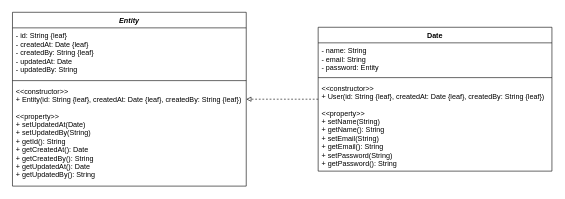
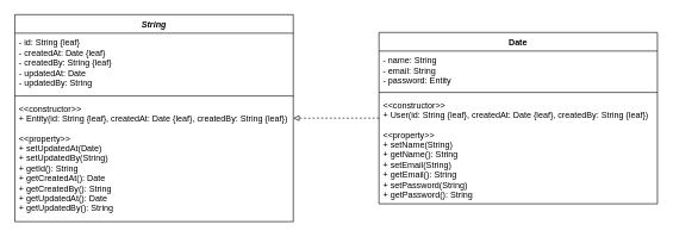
  <mxCell id="0" />
  <mxCell id="1" parent="0" />
- <mxCell id="2" value="Entity" style="swimlane;fontStyle=3;align=center;verticalAlign=top;childLayout=stackLayout;horizontal=1;startSize=26;horizontalStack=0;resizeParent=1;resizeParentMax=0;resizeLast=0;collapsible=1;marginBottom=0;" vertex="1" parent="1"><mxGeometry x="20" y="20" width="390" height="290" as="geometry" /></mxCell>
+ <mxCell id="2" value="String" style="swimlane;fontStyle=3;align=center;verticalAlign=top;childLayout=stackLayout;horizontal=1;startSize=26;horizontalStack=0;resizeParent=1;resizeParentMax=0;resizeLast=0;collapsible=1;marginBottom=0;" vertex="1" parent="1"><mxGeometry x="20" y="20" width="390" height="290" as="geometry" /></mxCell>
  <mxCell id="3" value="- id: String {leaf}&#10;- createdAt: Date {leaf}&#10;- createdBy: String {leaf}&#10;- updatedAt: Date&#10;- updatedBy: String&#10;" style="text;strokeColor=none;fillColor=none;align=left;verticalAlign=top;spacingLeft=4;spacingRight=4;overflow=hidden;rotatable=0;points=[[0,0.5],[1,0.5]];portConstraint=eastwest;" vertex="1" parent="2"><mxGeometry y="26" width="390" height="84" as="geometry" /></mxCell>
  <mxCell id="4" value="" style="line;strokeWidth=1;fillColor=none;align=left;verticalAlign=middle;spacingTop=-1;spacingLeft=3;spacingRight=3;rotatable=0;labelPosition=right;points=[];portConstraint=eastwest;" vertex="1" parent="2"><mxGeometry y="110" width="390" height="8" as="geometry" /></mxCell>
  <mxCell id="5" value="&lt;&lt;constructor&gt;&gt;&#10;+ Entity(id: String {leaf}, createdAt: Date {leaf}, createdBy: String {leaf})&#10;&#10;&lt;&lt;property&gt;&gt;&#10;+ setUpdatedAt(Date)&#10;+ setUpdatedBy(String)&#10;+ getId(): String&#10;+ getCreatedAt(): Date&#10;+ getCreatedBy(): String&#10;+ getUpdatedAt(): Date&#10;+ getUpdatedBy(): String" style="text;strokeColor=none;fillColor=none;align=left;verticalAlign=top;spacingLeft=4;spacingRight=4;overflow=hidden;rotatable=0;points=[[0,0.5],[1,0.5]];portConstraint=eastwest;" vertex="1" parent="2"><mxGeometry y="118" width="390" height="172" as="geometry" /></mxCell>
  <mxCell id="6" value="Date" style="swimlane;fontStyle=1;align=center;verticalAlign=top;childLayout=stackLayout;horizontal=1;startSize=26;horizontalStack=0;resizeParent=1;resizeParentMax=0;resizeLast=0;collapsible=1;marginBottom=0;" vertex="1" parent="1"><mxGeometry x="530" y="45" width="390" height="240" as="geometry" /></mxCell>
  <mxCell id="7" value="- name: String&#10;- email: String&#10;- password: Entity" style="text;strokeColor=none;fillColor=none;align=left;verticalAlign=top;spacingLeft=4;spacingRight=4;overflow=hidden;rotatable=0;points=[[0,0.5],[1,0.5]];portConstraint=eastwest;" vertex="1" parent="6"><mxGeometry y="26" width="390" height="54" as="geometry" /></mxCell>
  <mxCell id="8" value="" style="line;strokeWidth=1;fillColor=none;align=left;verticalAlign=middle;spacingTop=-1;spacingLeft=3;spacingRight=3;rotatable=0;labelPosition=right;points=[];portConstraint=eastwest;" vertex="1" parent="6"><mxGeometry y="80" width="390" height="8" as="geometry" /></mxCell>
  <mxCell id="9" value="&lt;&lt;constructor&gt;&gt;&#10;+ User(id: String {leaf}, createdAt: Date {leaf}, createdBy: String {leaf})&#10;&#10;&lt;&lt;property&gt;&gt;&#10;+ setName(String)&#10;+ getName(): String&#10;+ setEmail(String)&#10;+ getEmail(): String&#10;+ setPassword(String)&#10;+ getPassword(): String" style="text;strokeColor=none;fillColor=none;align=left;verticalAlign=top;spacingLeft=4;spacingRight=4;overflow=hidden;rotatable=0;points=[[0,0.5],[1,0.5]];portConstraint=eastwest;" vertex="1" parent="6"><mxGeometry y="88" width="390" height="152" as="geometry" /></mxCell>
  <mxCell id="10" style="edgeStyle=orthogonalEdgeStyle;rounded=0;orthogonalLoop=1;jettySize=auto;html=1;endArrow=block;endFill=0;dashed=1;" edge="1" parent="1" source="6" target="2"><mxGeometry relative="1" as="geometry" /></mxCell>
